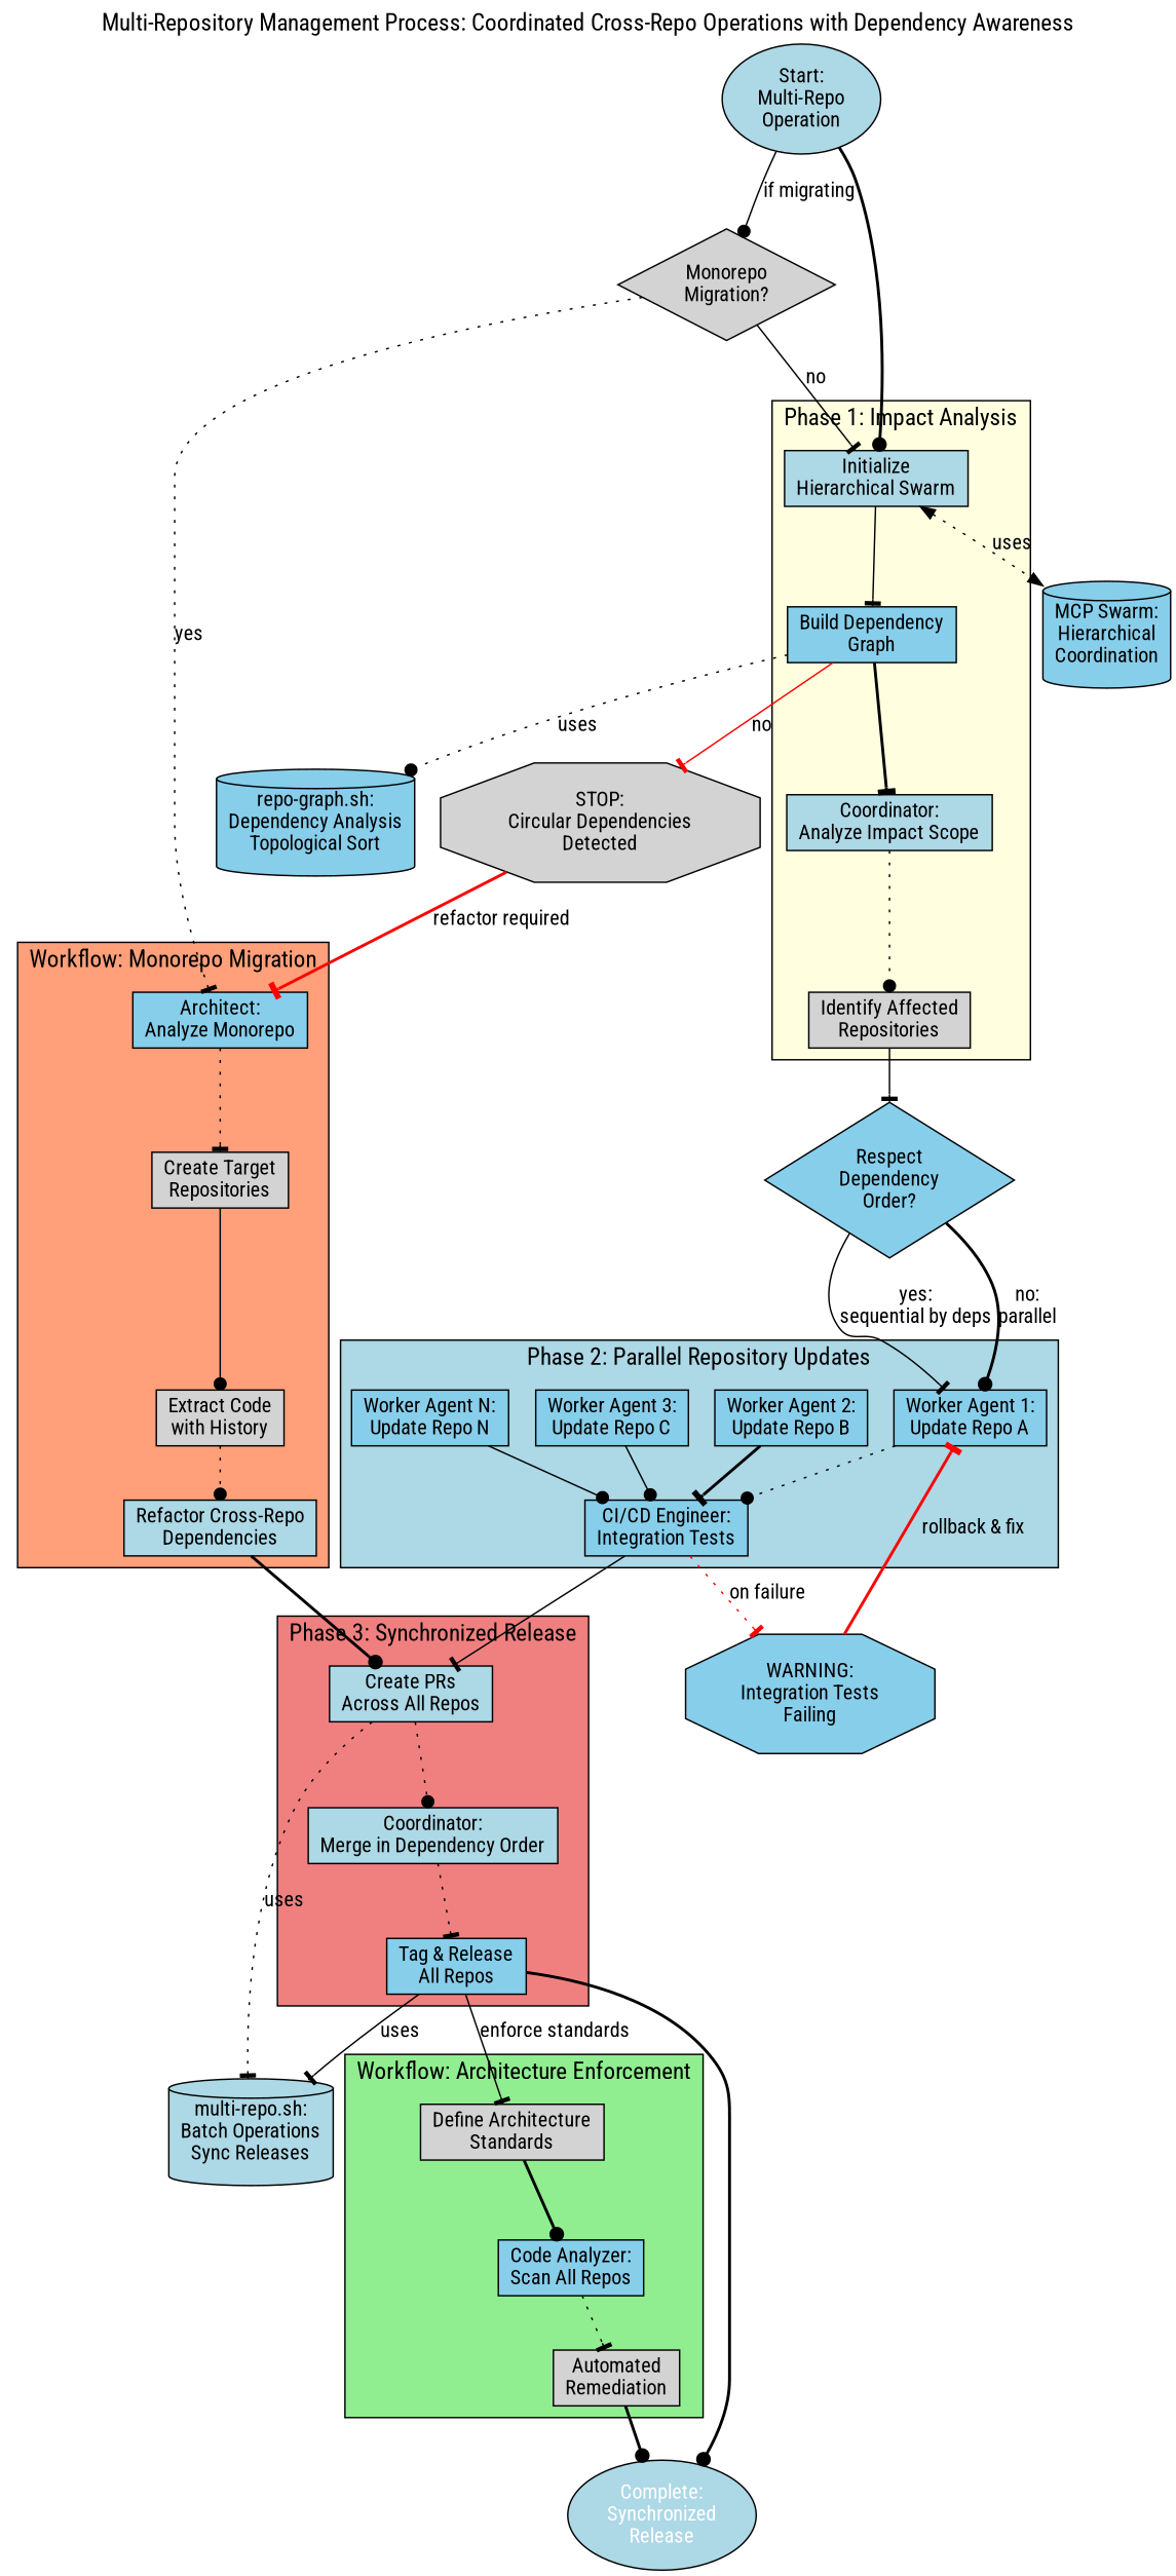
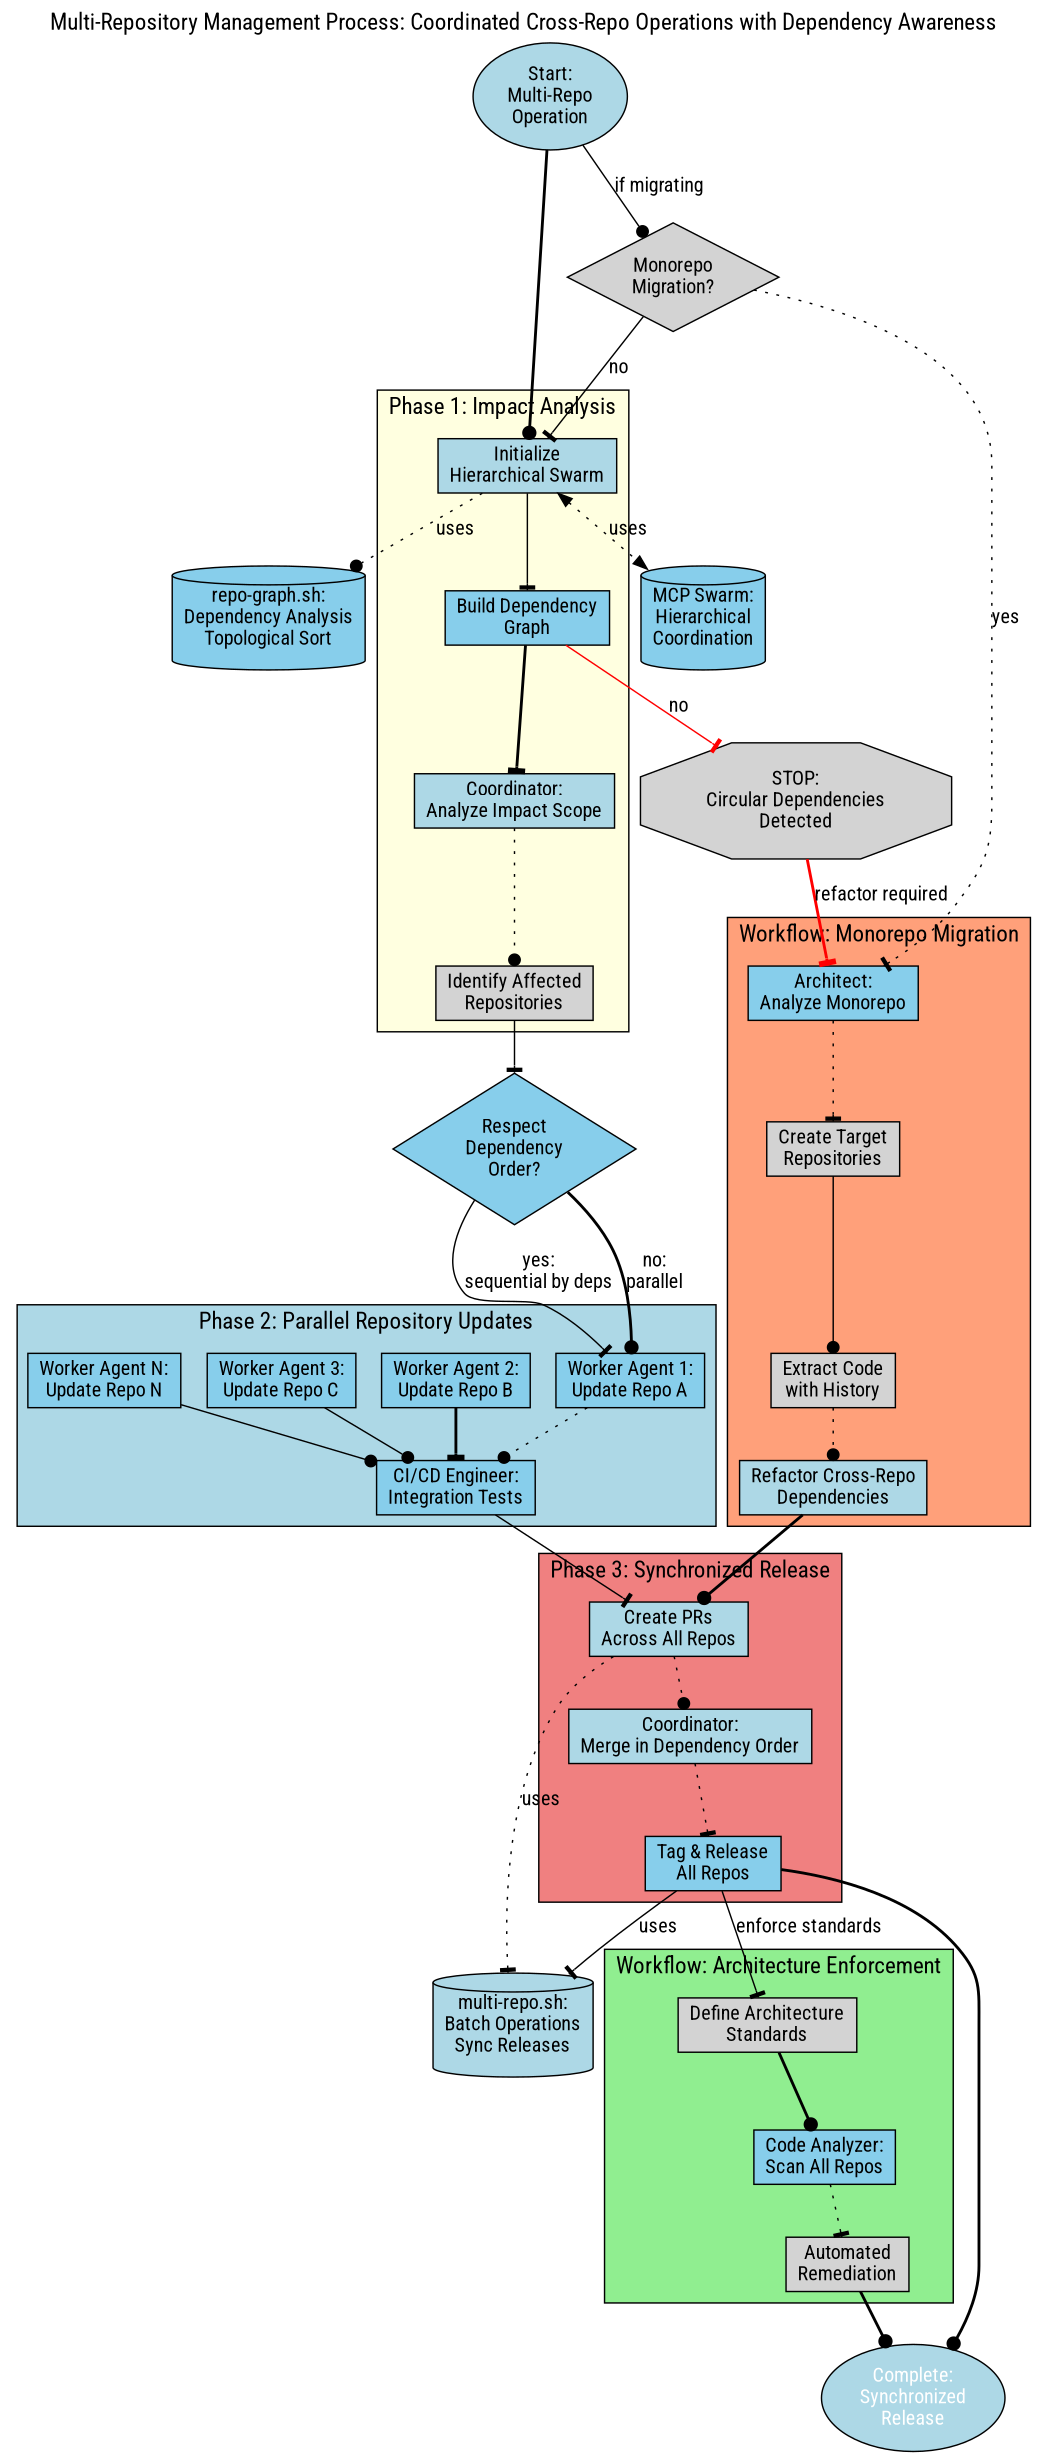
  digraph {
    compound=true
    fontname="Roboto Condensed"
    fontsize=16
    label="Multi-Repository Management Process: Coordinated Cross-Repo Operations with Dependency Awareness"
    labelloc=t
    rankdir=TB
    node [fillcolor=skyblue fontname="Roboto Condensed" shape=box style=filled]
    edge [arrowhead=tee fontname="Roboto Condensed" style=solid]
    n1 [fillcolor=lightblue label="Initialize\nHierarchical Swarm"]
    n2 [label="Build Dependency\nGraph"]
    n3 [fillcolor=lightblue label="Coordinator:\nAnalyze Impact Scope"]
    n4 [fillcolor=lightgrey label="Identify Affected\nRepositories"]
    n5 [label="Worker Agent 1:\nUpdate Repo A"]
    n6 [label="CI/CD Engineer:\nIntegration Tests"]
    n7 [label="Worker Agent 2:\nUpdate Repo B"]
    n8 [label="Worker Agent 3:\nUpdate Repo C"]
    n9 [label="Worker Agent N:\nUpdate Repo N"]
    n10 [fillcolor=lightblue label="Create PRs\nAcross All Repos"]
    n11 [fillcolor=lightblue label="Coordinator:\nMerge in Dependency Order"]
    n12 [label="Tag & Release\nAll Repos"]
    n13 [label="Architect:\nAnalyze Monorepo"]
    n14 [fillcolor=lightgrey label="Create Target\nRepositories"]
    n15 [fillcolor=lightgrey label="Extract Code\nwith History"]
    n16 [fillcolor=lightblue label="Refactor Cross-Repo\nDependencies"]
    n17 [fillcolor=lightgrey label="Define Architecture\nStandards"]
    n18 [label="Code Analyzer:\nScan All Repos"]
    n19 [fillcolor=lightgrey label="Automated\nRemediation"]
    n20 [label="MCP Swarm:\nHierarchical\nCoordination" shape=cylinder]
    n21 [label="repo-graph.sh:\nDependency Analysis\nTopological Sort" shape=cylinder]
    n22 [fillcolor=lightgrey label="STOP:\nCircular Dependencies\nDetected" shape=octagon]
    n23 [label="Respect\nDependency\nOrder?" shape=diamond]
-   n24 [label="WARNING:\nIntegration Tests\nFailing" shape=octagon]
    n25 [fillcolor=lightblue label="multi-repo.sh:\nBatch Operations\nSync Releases" shape=cylinder]
    n26 [fillcolor=lightblue fontcolor=white label="Complete:\nSynchronized\nRelease" shape=ellipse]
    n27 [fillcolor=lightblue label="Start:\nMulti-Repo\nOperation" shape=ellipse]
    n28 [fillcolor=lightgrey label="Monorepo\nMigration?" shape=diamond]
    subgraph cluster_1 {
      fillcolor=lightyellow
      label="Phase 1: Impact Analysis"
      style=filled
      n1
      n2
      n3
      n4
    }
    subgraph cluster_2 {
      fillcolor=lightblue
      label="Phase 2: Parallel Repository Updates"
      style=filled
      n5
      n6
      n7
      n8
      n9
    }
    subgraph cluster_3 {
      fillcolor=lightcoral
      label="Phase 3: Synchronized Release"
      style=filled
      n10
      n11
      n12
    }
    subgraph cluster_4 {
      fillcolor=lightsalmon
      label="Workflow: Monorepo Migration"
      style=filled
      n13
      n14
      n15
      n16
    }
    subgraph cluster_5 {
      fillcolor=lightgreen
      label="Workflow: Architecture Enforcement"
      style=filled
      n17
      n18
      n19
    }
    n1 -> n2
    n1 -> n20 [dir=both label=uses style=dotted arrowhead=""]
    n2 -> n3 [style=bold]
-   n2 -> n21 [arrowhead=dot label=uses style=dotted]
+   n1 -> n21 [arrowhead=dot label=uses style=dotted]
    n2 -> n22 [color=red label=no]
    n3 -> n4 [arrowhead=dot style=dotted]
    n4 -> n23
    n5 -> n6 [arrowhead=dot style=dotted]
    n6 -> n10
-   n6 -> n24 [color=red label="on failure" style=dotted]
    n7 -> n6 [style=bold]
    n8 -> n6 [arrowhead=dot]
    n9 -> n6 [arrowhead=dot]
    n10 -> n11 [arrowhead=dot style=dotted]
    n10 -> n25 [label=uses style=dotted]
    n11 -> n12 [style=dotted]
    n12 -> n17 [label="enforce standards"]
    n12 -> n25 [label=uses]
    n12 -> n26 [arrowhead=dot style=bold]
    n13 -> n14 [style=dotted]
    n14 -> n15 [arrowhead=dot]
    n15 -> n16 [arrowhead=dot style=dotted]
    n16 -> n10 [arrowhead=dot style=bold]
    n17 -> n18 [arrowhead=dot style=bold]
    n18 -> n19 [style=dotted]
    n19 -> n26 [arrowhead=dot style=bold]
    n22 -> n13 [color=red label="refactor required" style=bold]
    n23 -> n5 [label="yes:\nsequential by deps"]
    n23 -> n5 [arrowhead=dot label="no:\nparallel" style=bold]
-   n24 -> n5 [color=red label="rollback & fix" style=bold]
    n27 -> n1 [arrowhead=dot style=bold]
    n27 -> n28 [arrowhead=dot label="if migrating"]
    n28 -> n1 [label=no]
    n28 -> n13 [label=yes style=dotted]
  }
